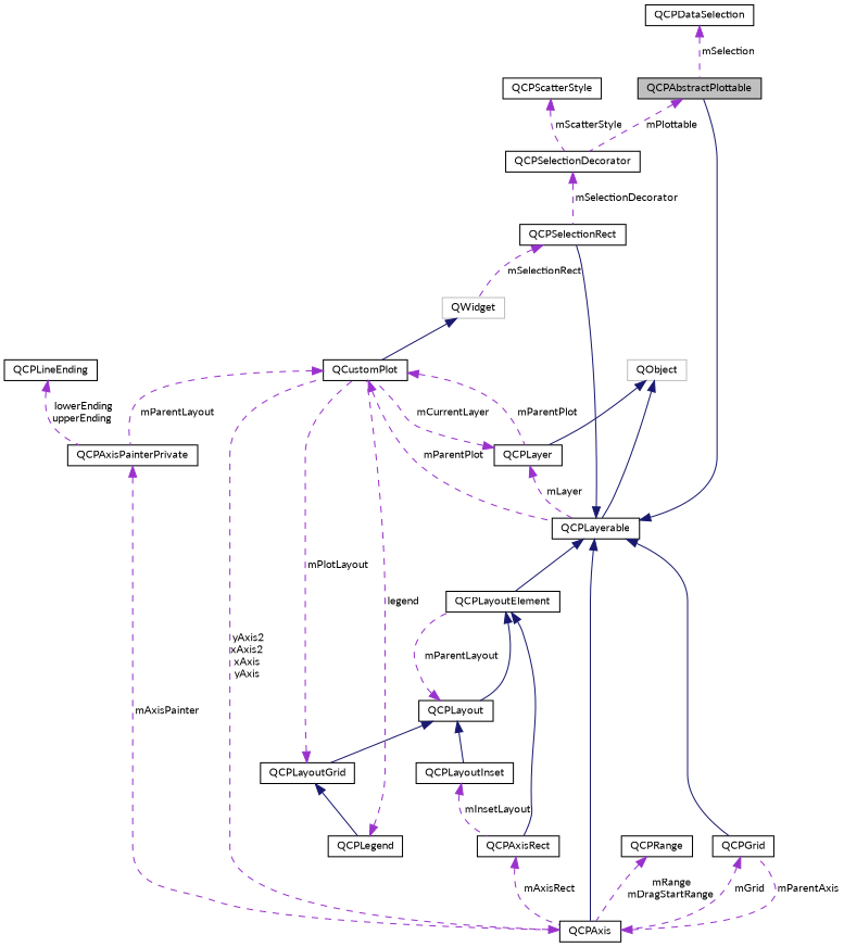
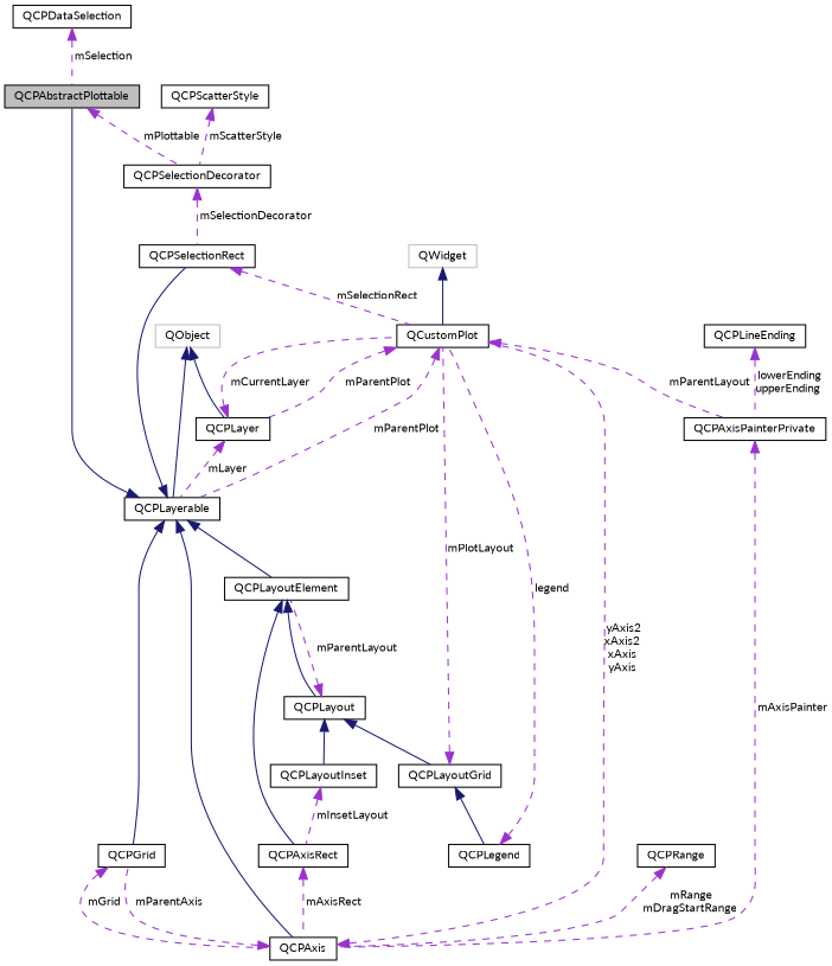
  digraph {
    fontname=Lato
    node [color=black fillcolor=white fontname=Lato fontsize=10 shape=record style=filled]
    edge [color=darkorchid3 dir=back fontname=Lato fontsize=10 labelfontname=Helvetica labelfontsize=10 style=dashed]
    n1 [fillcolor=grey75 fontcolor=black height=0.2 label=QCPAbstractPlottable width=0.4]
    n2 [height=0.2 label=QCPSelectionDecorator width=0.4]
    n3 [height=0.2 label=QCPSelectionRect width=0.4]
    n4 [height=0.2 label=QCPLayerable width=0.4]
    n5 [height=0.2 label=QCPLayoutElement width=0.4]
    n6 [height=0.2 label=QCPAxis width=0.4]
    n7 [height=0.2 label=QCPGrid width=0.4]
    n8 [height=0.2 label=QCPLayout width=0.4]
    n9 [height=0.2 label=QCPAxisRect width=0.4]
    n10 [height=0.2 label=QCustomPlot width=0.4]
    n11 [color=grey75 height=0.2 label=QObject width=0.4]
    n12 [height=0.2 label=QCPLayer width=0.4]
    n13 [height=0.2 label=QCPAxisPainterPrivate width=0.4]
    n14 [color=grey75 height=0.2 label=QWidget width=0.4]
    n15 [height=0.2 label=QCPLayoutGrid width=0.4]
    n16 [height=0.2 label=QCPLegend width=0.4]
    n17 [height=0.2 label=QCPLayoutInset width=0.4]
    n18 [height=0.2 label=QCPRange width=0.4]
    n19 [height=0.2 label=QCPLineEnding width=0.4]
    n20 [height=0.2 label=QCPDataSelection width=0.4]
    n21 [height=0.2 label=QCPScatterStyle width=0.4]
    n1 -> n2 [label=" mPlottable"]
    n2 -> n3 [label=" mSelectionDecorator"]
-   n3 -> n14 [label=" mSelectionRect"]
+   n3 -> n10 [label=" mSelectionRect"]
    n4 -> n1 [color=midnightblue style=solid]
    n4 -> n3 [color=midnightblue style=solid]
    n4 -> n5 [color=midnightblue style=solid]
    n4 -> n6 [color=midnightblue style=solid]
    n4 -> n7 [color=midnightblue style=solid]
    n5 -> n8 [color=midnightblue style=solid]
    n5 -> n9 [color=midnightblue style=solid]
    n6 -> n7 [label=" mParentAxis"]
    n6 -> n10 [label=" yAxis2\nxAxis2\nxAxis\nyAxis"]
    n7 -> n6 [label=" mGrid"]
    n8 -> n5 [label=" mParentLayout"]
    n8 -> n15 [color=midnightblue style=solid]
    n8 -> n17 [color=midnightblue style=solid]
    n9 -> n6 [label=" mAxisRect"]
    n10 -> n4 [label=" mParentPlot"]
    n10 -> n12 [label=" mParentPlot"]
    n10 -> n13 [label=" mParentLayout"]
    n11 -> n4 [color=midnightblue style=solid]
    n11 -> n12 [color=midnightblue style=solid]
    n12 -> n4 [label=" mLayer"]
    n12 -> n10 [label=" mCurrentLayer"]
    n13 -> n6 [label=" mAxisPainter"]
    n14 -> n10 [color=midnightblue style=solid]
    n15 -> n10 [label=" mPlotLayout"]
    n15 -> n16 [color=midnightblue style=solid]
    n16 -> n10 [label=" legend"]
    n17 -> n9 [label=" mInsetLayout"]
    n18 -> n6 [label=" mRange\nmDragStartRange"]
    n19 -> n13 [label=" lowerEnding\nupperEnding"]
    n20 -> n1 [label=" mSelection"]
    n21 -> n2 [label=" mScatterStyle"]
  }
